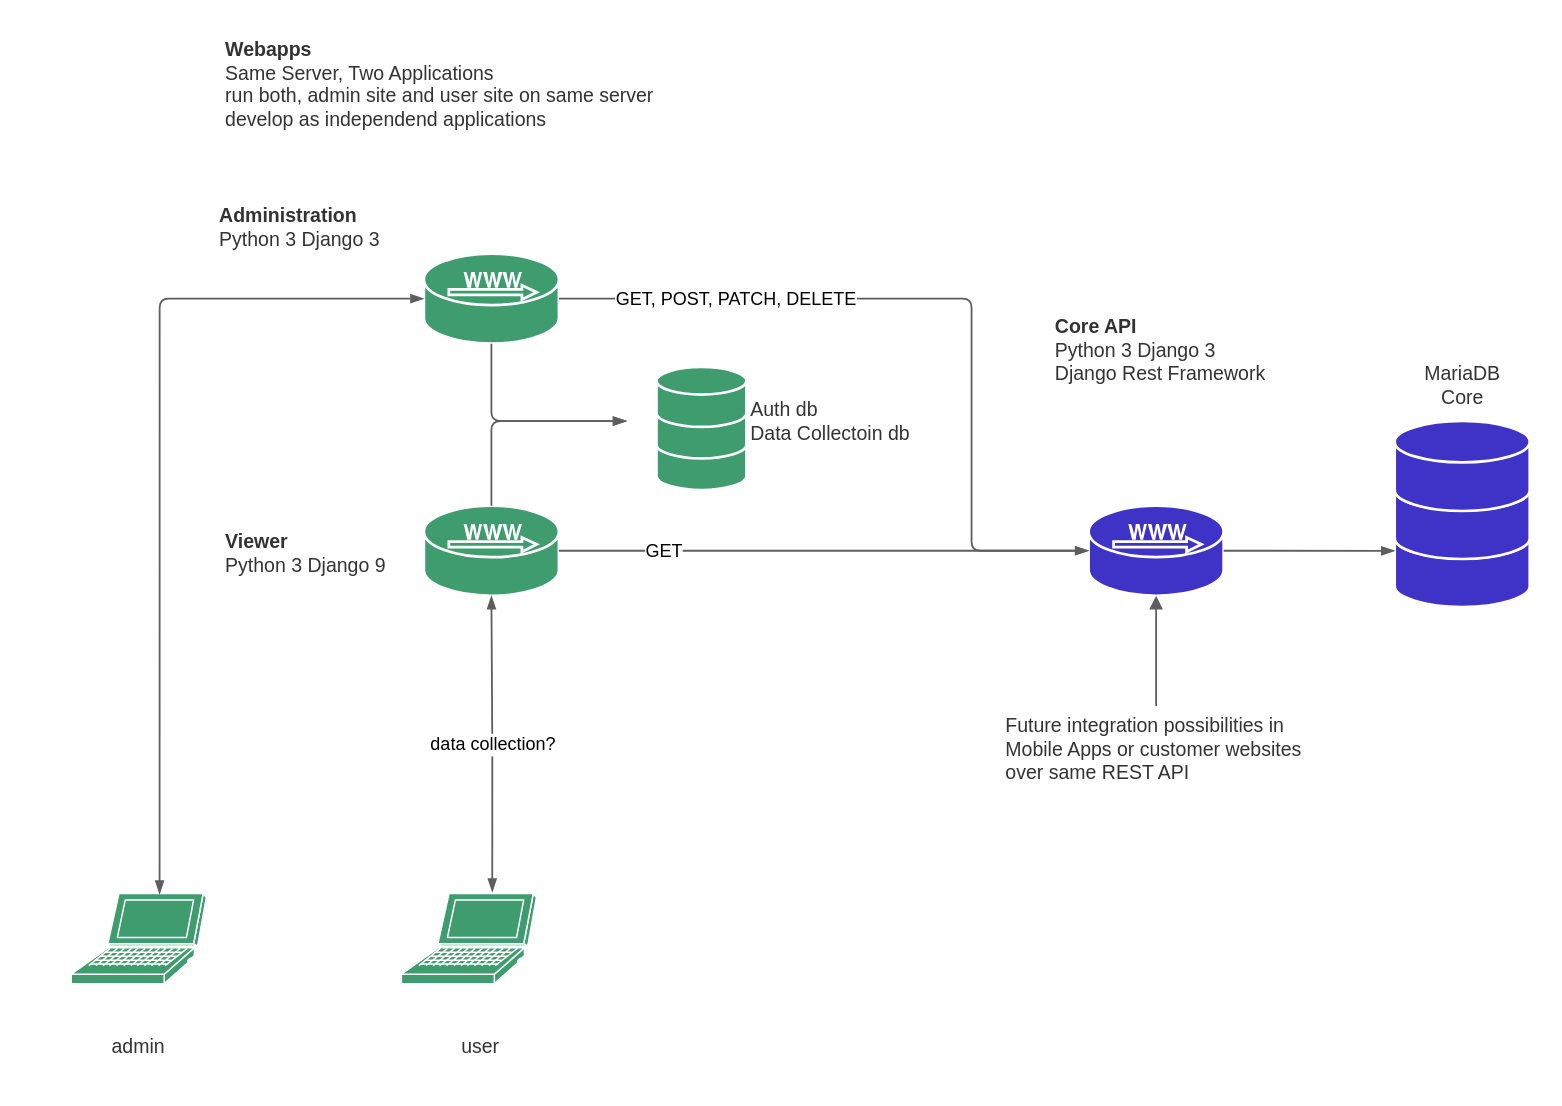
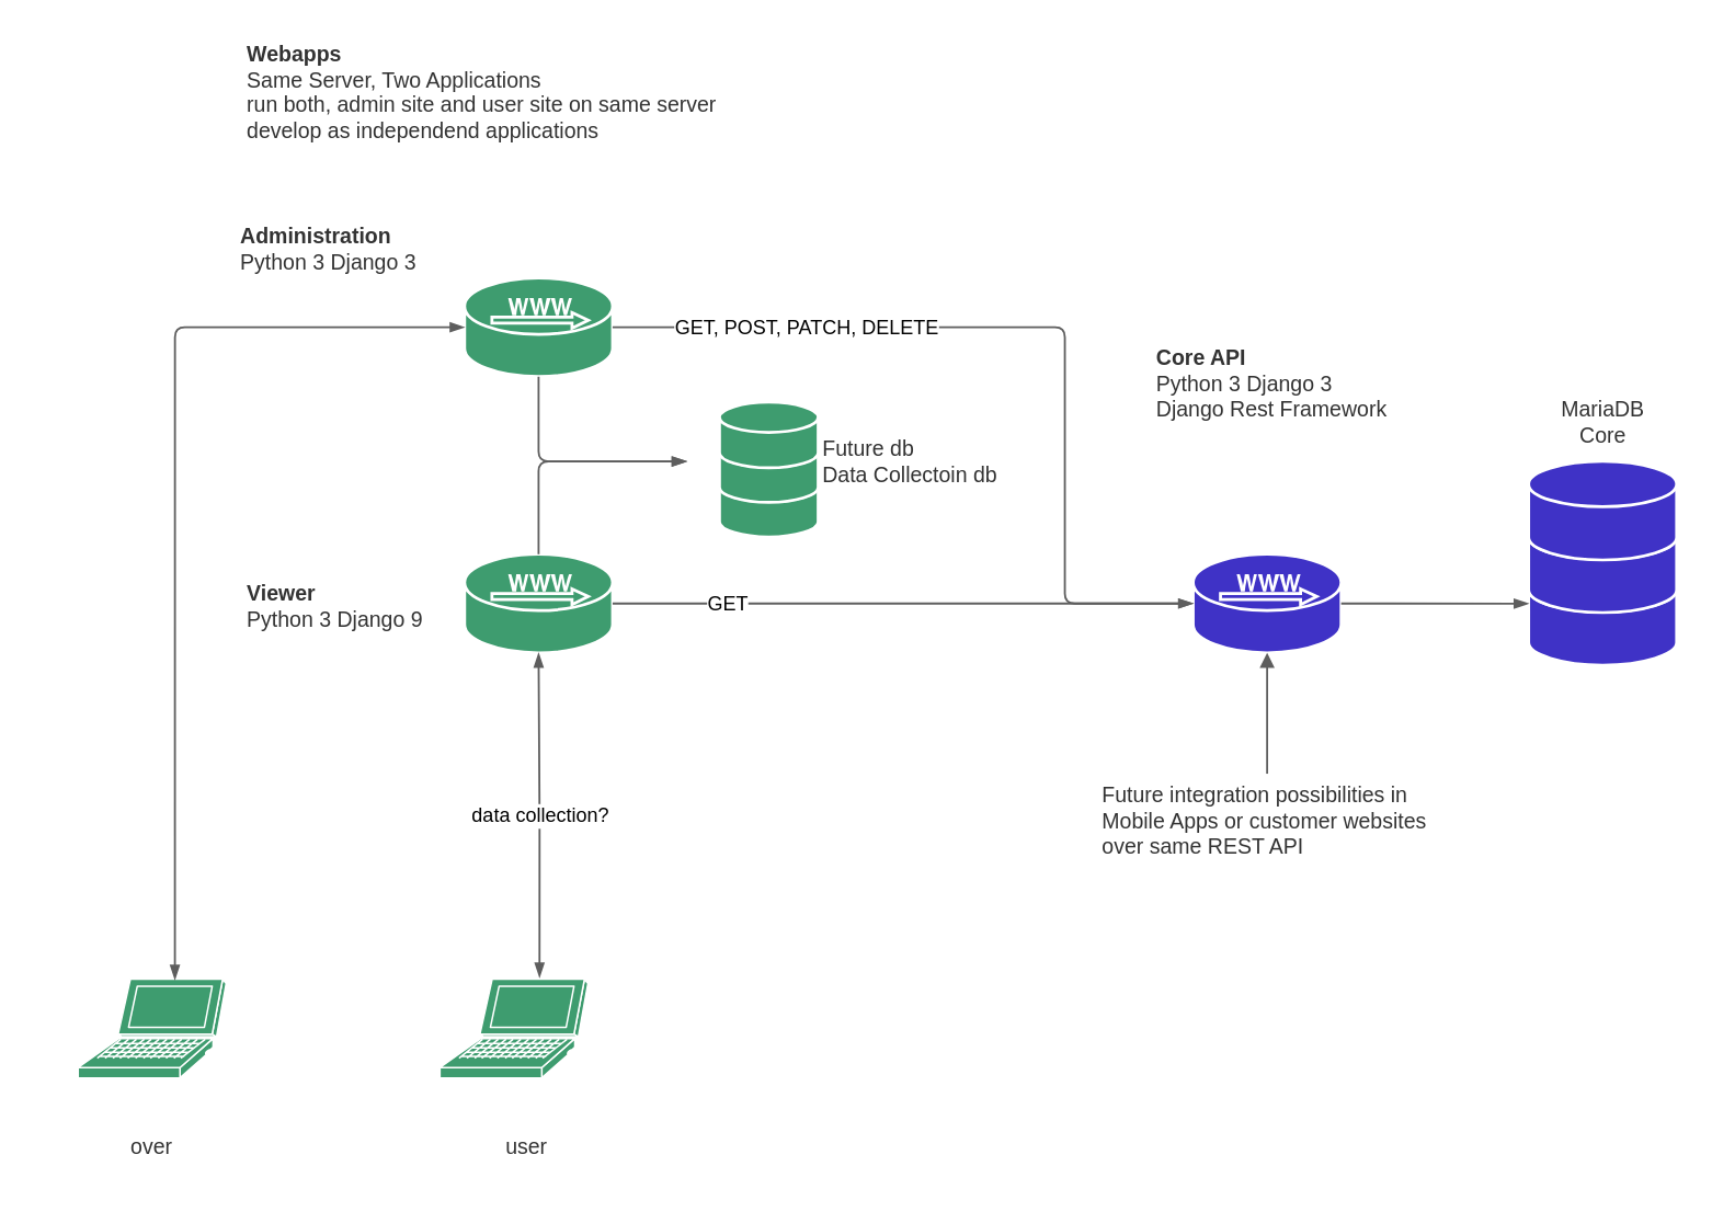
  <mxCell id="0" />
  <mxCell id="1" parent="0" />
  <mxCell id="2" value="&lt;b&gt;Core API&lt;br&gt;&lt;/b&gt;Python 3 Django 3&lt;br&gt;Django Rest Framework" style="html=1;whiteSpace=wrap;fontSize=13;fontColor=#333333;fontStyle=0;align=left;spacingLeft=13.333;spacing=0;verticalAlign=top;strokeColor=none;strokeOpacity=100;rounded=1;absoluteArcSize=1;arcSize=7.2;fillColor=none;strokeWidth=1.8;" parent="1" vertex="1"><mxGeometry x="690" y="204.5" width="160" height="70.5" as="geometry" /></mxCell>
  <mxCell id="3" value="user" style="html=1;whiteSpace=wrap;fontSize=13;fontColor=#333333;spacing=0;strokeColor=none;strokeOpacity=100;rounded=1;absoluteArcSize=1;arcSize=7.2;fillColor=none;strokeWidth=1.8;fontStyle=0" parent="1" vertex="1"><mxGeometry x="248" y="679" width="144" height="36" as="geometry" /></mxCell>
- <mxCell id="4" value="admin" style="html=1;whiteSpace=wrap;fontSize=13;fontColor=#333333;spacing=0;strokeColor=none;strokeOpacity=100;rounded=1;absoluteArcSize=1;arcSize=7.2;fillColor=none;strokeWidth=1.8;fontStyle=0" parent="1" vertex="1"><mxGeometry x="20" y="679" width="144" height="36" as="geometry" /></mxCell>
+ <mxCell id="4" value="over" style="html=1;whiteSpace=wrap;fontSize=13;fontColor=#333333;spacing=0;strokeColor=none;strokeOpacity=100;rounded=1;absoluteArcSize=1;arcSize=7.2;fillColor=none;strokeWidth=1.8;fontStyle=0" parent="1" vertex="1"><mxGeometry x="20" y="679" width="144" height="36" as="geometry" /></mxCell>
  <mxCell id="5" value="" style="html=1;whiteSpace=wrap;shape=mxgraph.cisco.storage.relational_database;strokeColor=#ffffff;fontSize=11;spacing=0;strokeOpacity=100;rounded=1;absoluteArcSize=1;arcSize=7.2;strokeWidth=1.8;fillColor=#3f32c6;" parent="1" vertex="1"><mxGeometry x="929" y="344" width="90" height="60" as="geometry" /></mxCell>
  <mxCell id="6" value="" style="html=1;whiteSpace=wrap;shape=mxgraph.cisco.servers.microwebserver;fontSize=11;spacing=0;strokeOpacity=100;rounded=1;absoluteArcSize=1;arcSize=7.2;strokeWidth=1.8;strokeColor=#FFFFFF;fillColor=#3e9c6f;" parent="1" vertex="1"><mxGeometry x="282" y="336.5" width="90" height="60" as="geometry" /></mxCell>
  <mxCell id="7" value="" style="html=1;whiteSpace=wrap;shape=mxgraph.cisco.computers_and_peripherals.laptop;fontSize=11;spacing=0;strokeOpacity=100;rounded=1;absoluteArcSize=1;arcSize=7.2;strokeWidth=1;strokeColor=#FFFFFF;fillColor=#3e9c6f;" parent="1" vertex="1"><mxGeometry x="47" y="595" width="90" height="60" as="geometry" /></mxCell>
  <mxCell id="8" value="" style="html=1;jettySize=18;fontSize=11;strokeColor=#5E5E5E;strokeWidth=1.2;rounded=1;arcSize=12;edgeStyle=orthogonalEdgeStyle;startArrow=blockThin;endFill=1;endArrow=blockThin;endFill=1;exitX=0.673;exitY=-0.017;exitPerimeter=0;entryX=0.5;entryY=1;entryPerimeter=1;startFill=1;exitDx=0;exitDy=0;" parent="1" source="32" target="6" edge="1"><mxGeometry width="100" height="100" relative="1" as="geometry"><mxPoint x="327" y="594" as="sourcePoint" /></mxGeometry></mxCell>
  <mxCell id="9" value="data collection?" style="text;html=1;resizable=0;labelBackgroundColor=#ffffff;align=center;verticalAlign=middle;fontStyle=0" parent="8" vertex="1"><mxGeometry relative="1" as="geometry" /></mxCell>
  <mxCell id="10" value="" style="html=1;whiteSpace=wrap;shape=mxgraph.cisco.storage.relational_database;strokeColor=#ffffff;fontSize=11;spacing=0;strokeOpacity=100;rounded=1;absoluteArcSize=1;arcSize=7.2;strokeWidth=1.8;fillColor=#3f32c6;" parent="1" vertex="1"><mxGeometry x="929" y="312" width="90" height="60" as="geometry" /></mxCell>
  <mxCell id="11" value="" style="html=1;whiteSpace=wrap;shape=mxgraph.cisco.storage.relational_database;strokeColor=#ffffff;fontSize=11;spacing=0;strokeOpacity=100;rounded=1;absoluteArcSize=1;arcSize=7.2;strokeWidth=1.8;fillColor=#3f32c6;" parent="1" vertex="1"><mxGeometry x="929" y="280" width="90" height="60" as="geometry" /></mxCell>
  <mxCell id="12" value="" style="html=1;whiteSpace=wrap;shape=mxgraph.cisco.servers.microwebserver;strokeColor=#ffffff;fontSize=11;spacing=0;strokeOpacity=100;rounded=1;absoluteArcSize=1;arcSize=7.2;strokeWidth=1.8;fillColor=#3f32c6;" parent="1" vertex="1"><mxGeometry x="725" y="336.5" width="90" height="60" as="geometry" /></mxCell>
  <mxCell id="13" value="" style="html=1;jettySize=18;fontSize=11;strokeColor=#5E5E5E;strokeWidth=1.2;rounded=1;arcSize=12;edgeStyle=orthogonalEdgeStyle;startArrow=none;endArrow=blockThin;endFill=1;exitX=1;exitY=0.5;exitPerimeter=1;entryX=0;entryY=0.909;entryPerimeter=1;" parent="1" source="12" target="10" edge="1"><mxGeometry width="100" height="100" relative="1" as="geometry" /></mxCell>
  <mxCell id="14" value="MariaDB&lt;br&gt;Core" style="html=1;whiteSpace=wrap;fontSize=13;fontColor=#333333;fontStyle=0;align=center;spacing=0;verticalAlign=top;strokeColor=none;strokeOpacity=100;rounded=1;absoluteArcSize=1;arcSize=7.2;fillColor=none;strokeWidth=1.8;" parent="1" vertex="1"><mxGeometry x="936.5" y="236" width="75" height="41" as="geometry" /></mxCell>
  <mxCell id="15" value="" style="html=1;jettySize=18;fontSize=11;strokeColor=#5E5E5E;strokeWidth=1.2;rounded=1;arcSize=12;edgeStyle=orthogonalEdgeStyle;startArrow=none;endArrow=blockThin;endFill=1;exitX=1;exitY=0.5;exitPerimeter=1;entryX=0;entryY=0.5;entryPerimeter=1;" parent="1" source="6" target="12" edge="1"><mxGeometry width="100" height="100" relative="1" as="geometry" /></mxCell>
  <mxCell id="16" value="GET" style="text;html=1;resizable=0;labelBackgroundColor=#ffffff;align=center;verticalAlign=middle;fontStyle=0" parent="15" vertex="1"><mxGeometry x="-0.607" relative="1" as="geometry" /></mxCell>
  <mxCell id="17" value="" style="html=1;whiteSpace=wrap;shape=mxgraph.cisco.servers.microwebserver;strokeColor=#ffffff;fontSize=11;spacing=0;strokeOpacity=100;rounded=1;absoluteArcSize=1;arcSize=7.2;strokeWidth=1.8;fillColor=#3e9c6f;" parent="1" vertex="1"><mxGeometry x="282" y="168.5" width="90" height="60" as="geometry" /></mxCell>
  <mxCell id="18" value="" style="html=1;jettySize=18;fontSize=11;strokeColor=#5E5E5E;strokeWidth=1.2;rounded=1;arcSize=12;edgeStyle=orthogonalEdgeStyle;startArrow=none;endArrow=blockThin;endFill=1;exitX=1;exitY=0.5;exitPerimeter=1;entryX=0;entryY=0.5;entryPerimeter=1;" parent="1" source="17" target="12" edge="1"><mxGeometry width="100" height="100" relative="1" as="geometry"><Array as="points"><mxPoint x="647" y="199" /><mxPoint x="647" y="367" /></Array></mxGeometry></mxCell>
  <mxCell id="19" value="GET, POST, PATCH, DELETE" style="text;html=1;resizable=0;labelBackgroundColor=#ffffff;align=center;verticalAlign=middle;fontStyle=0" parent="18" vertex="1"><mxGeometry x="-0.593" relative="1" as="geometry"><mxPoint x="11" as="offset" /></mxGeometry></mxCell>
  <mxCell id="20" value="&lt;b&gt;Administration&lt;/b&gt;&lt;br&gt;Python 3 Django 3" style="html=1;whiteSpace=wrap;fontSize=13;fontColor=#333333;fontStyle=0;align=left;spacingLeft=13.333;spacing=0;verticalAlign=top;strokeColor=none;strokeOpacity=100;rounded=1;absoluteArcSize=1;arcSize=7.2;fillColor=none;strokeWidth=1.8;" parent="1" vertex="1"><mxGeometry x="133" y="130.5" width="134" height="38" as="geometry" /></mxCell>
  <mxCell id="21" value="" style="html=1;jettySize=18;fontSize=11;strokeColor=#5E5E5E;strokeWidth=1.2;rounded=1;arcSize=12;edgeStyle=orthogonalEdgeStyle;startArrow=blockThin;endFill=1;endArrow=blockThin;endFill=1;exitX=0.654;exitY=0.005;exitPerimeter=0;entryX=0;entryY=0.5;entryPerimeter=1;startFill=1;exitDx=0;exitDy=0;" parent="1" source="7" target="17" edge="1"><mxGeometry width="100" height="100" relative="1" as="geometry" /></mxCell>
  <mxCell id="22" value="Future integration possibilities in Mobile Apps or customer websites&lt;br&gt;over same REST API" style="html=1;whiteSpace=wrap;fontSize=13;fontColor=#333333;fontStyle=0;align=left;spacingLeft=13.333;spacing=0;verticalAlign=top;strokeColor=none;strokeOpacity=100;rounded=1;absoluteArcSize=1;arcSize=7.2;fillColor=none;strokeWidth=1.8;" parent="1" vertex="1"><mxGeometry x="657" y="471" width="228" height="71" as="geometry" /></mxCell>
  <mxCell id="23" value="" style="html=1;jettySize=18;fontSize=11;strokeColor=#5E5E5E;strokeWidth=1.2;rounded=1;arcSize=12;edgeStyle=orthogonalEdgeStyle;startArrow=block;endFill=1;endArrow=none;exitX=0.5;exitY=1;exitPerimeter=1;" parent="1" source="12" edge="1"><mxGeometry width="100" height="100" relative="1" as="geometry"><mxPoint x="770" y="470" as="targetPoint" /></mxGeometry></mxCell>
  <mxCell id="24" value="" style="html=1;whiteSpace=wrap;shape=mxgraph.cisco.storage.relational_database;strokeColor=#ffffff;fontSize=11;spacing=0;strokeOpacity=100;rounded=1;absoluteArcSize=1;arcSize=7.2;strokeWidth=1.8;fillColor=#3e9c6f;" parent="1" vertex="1"><mxGeometry x="437" y="286" width="60" height="40" as="geometry" /></mxCell>
  <mxCell id="25" value="" style="html=1;whiteSpace=wrap;shape=mxgraph.cisco.storage.relational_database;strokeColor=#ffffff;fontSize=11;spacing=0;strokeOpacity=100;rounded=1;absoluteArcSize=1;arcSize=7.2;strokeWidth=1.8;fillColor=#3e9c6f;" parent="1" vertex="1"><mxGeometry x="437" y="265" width="60" height="40" as="geometry" /></mxCell>
  <mxCell id="26" value="" style="html=1;whiteSpace=wrap;shape=mxgraph.cisco.storage.relational_database;strokeColor=#ffffff;fontSize=11;spacing=0;strokeOpacity=100;rounded=1;absoluteArcSize=1;arcSize=7.2;strokeWidth=1.8;fillColor=#3e9c6f;" parent="1" vertex="1"><mxGeometry x="437" y="244" width="60" height="40" as="geometry" /></mxCell>
  <mxCell id="27" value="" style="html=1;jettySize=18;fontSize=11;strokeColor=#5E5E5E;strokeWidth=1.2;rounded=1;arcSize=12;edgeStyle=orthogonalEdgeStyle;startArrow=none;endArrow=blockThin;endFill=1;exitX=0.5;exitY=1;exitPerimeter=1;entryX=0;entryY=0.902;entryPerimeter=1;" parent="1" source="17" edge="1"><mxGeometry width="100" height="100" relative="1" as="geometry"><mxPoint x="417" y="280.062" as="targetPoint" /><Array as="points"><mxPoint x="327" y="280" /></Array></mxGeometry></mxCell>
  <mxCell id="28" value="" style="html=1;jettySize=18;fontSize=11;strokeColor=#5E5E5E;strokeWidth=1.2;rounded=1;arcSize=12;edgeStyle=orthogonalEdgeStyle;startArrow=none;endArrow=blockThin;endFill=1;exitX=0.5;exitY=0;exitPerimeter=1;entryX=7.105e-17;entryY=0.902;entryPerimeter=1;" parent="1" source="6" edge="1"><mxGeometry width="100" height="100" relative="1" as="geometry"><mxPoint x="417" y="280.062" as="targetPoint" /><Array as="points"><mxPoint x="327" y="280" /></Array></mxGeometry></mxCell>
  <mxCell id="29" value="&lt;b&gt;Webapps&lt;/b&gt;&lt;br&gt;Same Server, Two Applications&lt;br&gt;run both, admin site and user site on same server&lt;br&gt;develop as independend applications" style="html=1;whiteSpace=wrap;fontSize=13;fontColor=#333333;fontStyle=0;align=left;spacingLeft=13.333;spacing=0;verticalAlign=top;strokeColor=none;strokeOpacity=100;rounded=1;absoluteArcSize=1;arcSize=7.2;fillColor=none;strokeWidth=1.8;" parent="1" vertex="1"><mxGeometry x="137" y="20" width="336" height="70" as="geometry" /></mxCell>
- <mxCell id="30" value="Auth db&lt;br&gt;Data Collectoin db" style="html=1;whiteSpace=wrap;fontSize=13;fontColor=#333333;align=left;spacing=0;verticalAlign=top;strokeColor=none;strokeOpacity=100;rounded=1;absoluteArcSize=1;arcSize=7.2;fillColor=none;strokeWidth=1.8;fontStyle=0" parent="1" vertex="1"><mxGeometry x="500" y="259.5" width="117" height="40" as="geometry" /></mxCell>
+ <mxCell id="30" value="Future db&lt;br&gt;Data Collectoin db" style="html=1;whiteSpace=wrap;fontSize=13;fontColor=#333333;align=left;spacing=0;verticalAlign=top;strokeColor=none;strokeOpacity=100;rounded=1;absoluteArcSize=1;arcSize=7.2;fillColor=none;strokeWidth=1.8;fontStyle=0" parent="1" vertex="1"><mxGeometry x="500" y="259.5" width="117" height="40" as="geometry" /></mxCell>
  <mxCell id="31" value="&lt;b&gt;Viewer&lt;/b&gt;&lt;br&gt;Python 3 Django 9" style="html=1;whiteSpace=wrap;fontSize=13;fontColor=#333333;fontStyle=0;align=left;spacingLeft=13.333;spacing=0;verticalAlign=top;strokeColor=none;strokeOpacity=100;rounded=1;absoluteArcSize=1;arcSize=7.2;fillColor=none;strokeWidth=1.8;" parent="1" vertex="1"><mxGeometry x="137" y="347.5" width="134" height="38" as="geometry" /></mxCell>
  <mxCell id="32" value="" style="html=1;whiteSpace=wrap;shape=mxgraph.cisco.computers_and_peripherals.laptop;fontSize=11;spacing=0;strokeOpacity=100;rounded=1;absoluteArcSize=1;arcSize=7.2;strokeWidth=1;strokeColor=#FFFFFF;fillColor=#3e9c6f;" parent="1" vertex="1"><mxGeometry x="267" y="595" width="90" height="60" as="geometry" /></mxCell>
